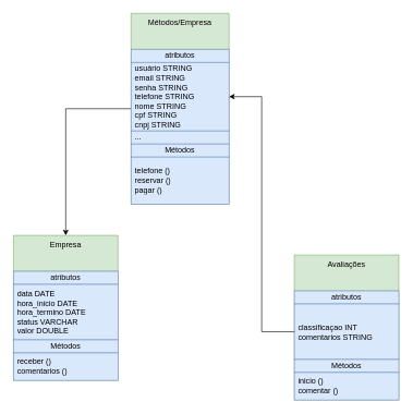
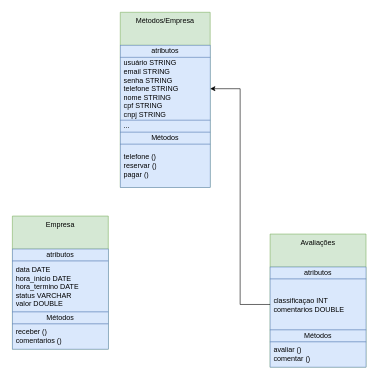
  <mxCell id="0" />
  <mxCell id="1" parent="0" />
- <mxCell id="2" style="edgeStyle=orthogonalEdgeStyle;rounded=0;orthogonalLoop=1;jettySize=auto;html=1;entryX=0.5;entryY=0;entryDx=0;entryDy=0;" parent="1" source="3" target="9" edge="1"><mxGeometry relative="1" as="geometry" /></mxCell>
  <mxCell id="3" value="Métodos/Empresa" style="swimlane;fontStyle=0;align=center;verticalAlign=top;childLayout=stackLayout;horizontal=1;startSize=55;horizontalStack=0;resizeParent=1;resizeParentMax=0;resizeLast=0;collapsible=0;marginBottom=0;html=1;whiteSpace=wrap;fillColor=#d5e8d4;strokeColor=#82b366;" parent="1" vertex="1"><mxGeometry x="200" y="20" width="150" height="292" as="geometry" /></mxCell>
  <mxCell id="4" value="atributos" style="text;html=1;strokeColor=#6c8ebf;fillColor=#dae8fc;align=center;verticalAlign=middle;spacingLeft=4;spacingRight=4;overflow=hidden;rotatable=0;points=[[0,0.5],[1,0.5]];portConstraint=eastwest;whiteSpace=wrap;" parent="3" vertex="1"><mxGeometry y="55" width="150" height="20" as="geometry" /></mxCell>
  <mxCell id="5" value="usuário STRING&lt;br&gt;email STRING&lt;br&gt;senha STRING&lt;br&gt;telefone STRING&lt;br&gt;nome STRING&lt;br&gt;cpf STRING&lt;br&gt;cnpj STRING&lt;br&gt;cep STRING" style="text;html=1;strokeColor=#6c8ebf;fillColor=#dae8fc;align=left;verticalAlign=middle;spacingLeft=4;spacingRight=4;overflow=hidden;rotatable=0;points=[[0,0.5],[1,0.5]];portConstraint=eastwest;whiteSpace=wrap;" parent="3" vertex="1"><mxGeometry y="75" width="150" height="105" as="geometry" /></mxCell>
  <mxCell id="6" value="..." style="text;html=1;strokeColor=#6c8ebf;fillColor=#dae8fc;align=left;verticalAlign=middle;spacingLeft=4;spacingRight=4;overflow=hidden;rotatable=0;points=[[0,0.5],[1,0.5]];portConstraint=eastwest;whiteSpace=wrap;" parent="3" vertex="1"><mxGeometry y="180" width="150" height="20" as="geometry" /></mxCell>
  <mxCell id="7" value="Métodos" style="text;html=1;strokeColor=#6c8ebf;fillColor=#dae8fc;align=center;verticalAlign=middle;spacingLeft=4;spacingRight=4;overflow=hidden;rotatable=0;points=[[0,0.5],[1,0.5]];portConstraint=eastwest;whiteSpace=wrap;" parent="3" vertex="1"><mxGeometry y="200" width="150" height="20" as="geometry" /></mxCell>
  <mxCell id="8" value="telefone ()&lt;br&gt;reservar ()&lt;br&gt;pagar ()" style="text;html=1;strokeColor=#6c8ebf;fillColor=#dae8fc;align=left;verticalAlign=middle;spacingLeft=4;spacingRight=4;overflow=hidden;rotatable=0;points=[[0,0.5],[1,0.5]];portConstraint=eastwest;whiteSpace=wrap;" parent="3" vertex="1"><mxGeometry y="220" width="150" height="72" as="geometry" /></mxCell>
  <mxCell id="9" value="Empresa" style="swimlane;fontStyle=0;align=center;verticalAlign=top;childLayout=stackLayout;horizontal=1;startSize=55;horizontalStack=0;resizeParent=1;resizeParentMax=0;resizeLast=0;collapsible=0;marginBottom=0;html=1;whiteSpace=wrap;fillColor=#d5e8d4;strokeColor=#82b366;" parent="1" vertex="1"><mxGeometry x="20" y="360" width="160" height="222" as="geometry" /></mxCell>
  <mxCell id="10" value="atributos" style="text;html=1;strokeColor=#6c8ebf;fillColor=#dae8fc;align=center;verticalAlign=middle;spacingLeft=4;spacingRight=4;overflow=hidden;rotatable=0;points=[[0,0.5],[1,0.5]];portConstraint=eastwest;whiteSpace=wrap;" parent="9" vertex="1"><mxGeometry y="55" width="160" height="20" as="geometry" /></mxCell>
  <mxCell id="11" value="data DATE&lt;br&gt;hora_inicio DATE&lt;br&gt;hora_termino DATE&lt;br&gt;status VARCHAR&lt;br&gt;valor DOUBLE" style="text;html=1;strokeColor=#6c8ebf;fillColor=#dae8fc;align=left;verticalAlign=middle;spacingLeft=4;spacingRight=4;overflow=hidden;rotatable=0;points=[[0,0.5],[1,0.5]];portConstraint=eastwest;whiteSpace=wrap;" parent="9" vertex="1"><mxGeometry y="75" width="160" height="85" as="geometry" /></mxCell>
  <mxCell id="12" value="Métodos" style="text;html=1;strokeColor=#6c8ebf;fillColor=#dae8fc;align=center;verticalAlign=middle;spacingLeft=4;spacingRight=4;overflow=hidden;rotatable=0;points=[[0,0.5],[1,0.5]];portConstraint=eastwest;whiteSpace=wrap;" parent="9" vertex="1"><mxGeometry y="160" width="160" height="20" as="geometry" /></mxCell>
  <mxCell id="13" value="receber ()&lt;br&gt;comentarios ()&lt;br&gt;" style="text;html=1;strokeColor=#6c8ebf;fillColor=#dae8fc;align=left;verticalAlign=middle;spacingLeft=4;spacingRight=4;overflow=hidden;rotatable=0;points=[[0,0.5],[1,0.5]];portConstraint=eastwest;whiteSpace=wrap;" parent="9" vertex="1"><mxGeometry y="180" width="160" height="42" as="geometry" /></mxCell>
  <mxCell id="14" value="Avaliações" style="swimlane;fontStyle=0;align=center;verticalAlign=top;childLayout=stackLayout;horizontal=1;startSize=55;horizontalStack=0;resizeParent=1;resizeParentMax=0;resizeLast=0;collapsible=0;marginBottom=0;html=1;whiteSpace=wrap;fillColor=#d5e8d4;strokeColor=#82b366;" parent="1" vertex="1"><mxGeometry x="450" y="390" width="160" height="222" as="geometry" /></mxCell>
  <mxCell id="15" value="atributos" style="text;html=1;strokeColor=#6c8ebf;fillColor=#dae8fc;align=center;verticalAlign=middle;spacingLeft=4;spacingRight=4;overflow=hidden;rotatable=0;points=[[0,0.5],[1,0.5]];portConstraint=eastwest;whiteSpace=wrap;" parent="14" vertex="1"><mxGeometry y="55" width="160" height="20" as="geometry" /></mxCell>
- <mxCell id="16" value="classificaçao INT&lt;br&gt;comentarios STRING" style="text;html=1;strokeColor=#6c8ebf;fillColor=#dae8fc;align=left;verticalAlign=middle;spacingLeft=4;spacingRight=4;overflow=hidden;rotatable=0;points=[[0,0.5],[1,0.5]];portConstraint=eastwest;whiteSpace=wrap;" parent="14" vertex="1"><mxGeometry y="75" width="160" height="85" as="geometry" /></mxCell>
+ <mxCell id="16" value="classificaçao INT&lt;br&gt;comentarios DOUBLE" style="text;html=1;strokeColor=#6c8ebf;fillColor=#dae8fc;align=left;verticalAlign=middle;spacingLeft=4;spacingRight=4;overflow=hidden;rotatable=0;points=[[0,0.5],[1,0.5]];portConstraint=eastwest;whiteSpace=wrap;" parent="14" vertex="1"><mxGeometry y="75" width="160" height="85" as="geometry" /></mxCell>
  <mxCell id="17" value="Métodos" style="text;html=1;strokeColor=#6c8ebf;fillColor=#dae8fc;align=center;verticalAlign=middle;spacingLeft=4;spacingRight=4;overflow=hidden;rotatable=0;points=[[0,0.5],[1,0.5]];portConstraint=eastwest;whiteSpace=wrap;" parent="14" vertex="1"><mxGeometry y="160" width="160" height="20" as="geometry" /></mxCell>
- <mxCell id="18" value="inicio ()&lt;br&gt;comentar ()" style="text;html=1;strokeColor=#6c8ebf;fillColor=#dae8fc;align=left;verticalAlign=middle;spacingLeft=4;spacingRight=4;overflow=hidden;rotatable=0;points=[[0,0.5],[1,0.5]];portConstraint=eastwest;whiteSpace=wrap;" parent="14" vertex="1"><mxGeometry y="180" width="160" height="42" as="geometry" /></mxCell>
+ <mxCell id="18" value="avaliar ()&lt;br&gt;comentar ()" style="text;html=1;strokeColor=#6c8ebf;fillColor=#dae8fc;align=left;verticalAlign=middle;spacingLeft=4;spacingRight=4;overflow=hidden;rotatable=0;points=[[0,0.5],[1,0.5]];portConstraint=eastwest;whiteSpace=wrap;" parent="14" vertex="1"><mxGeometry y="180" width="160" height="42" as="geometry" /></mxCell>
  <mxCell id="19" style="edgeStyle=orthogonalEdgeStyle;rounded=0;orthogonalLoop=1;jettySize=auto;html=1;" parent="1" source="16" target="5" edge="1"><mxGeometry relative="1" as="geometry" /></mxCell>
